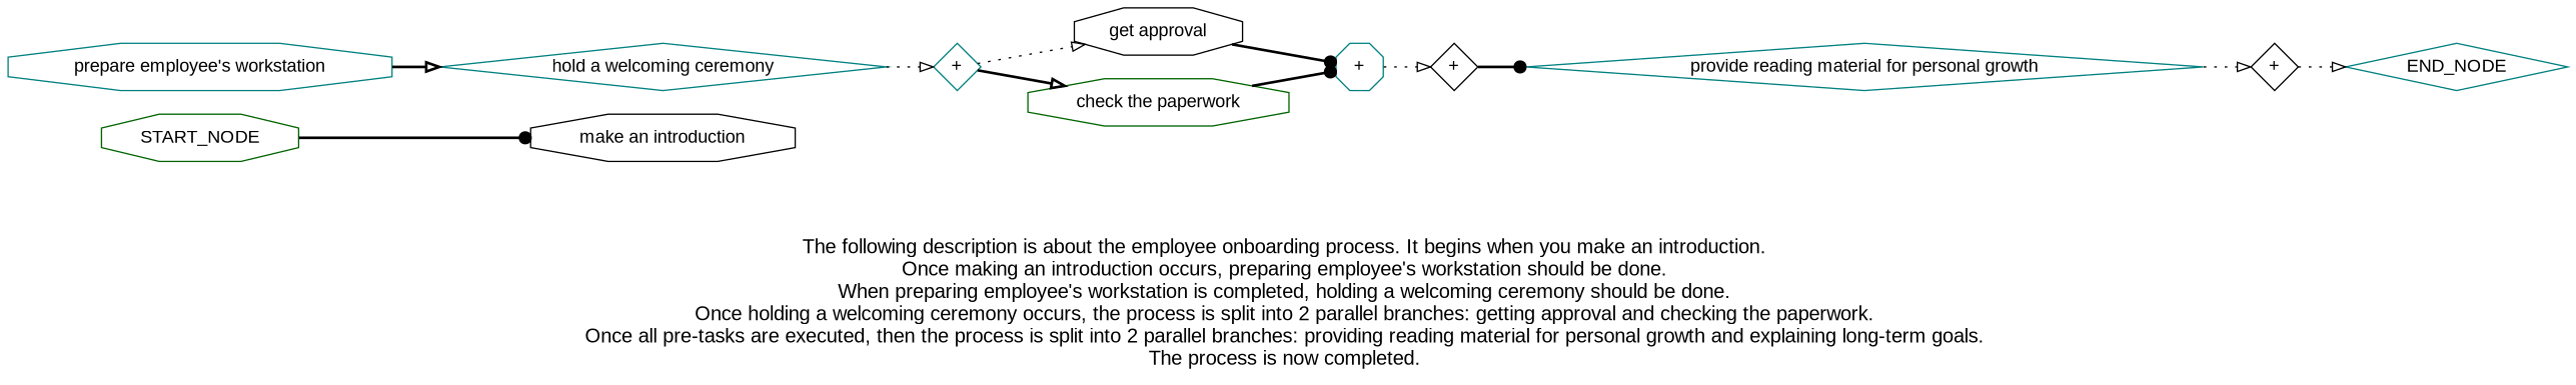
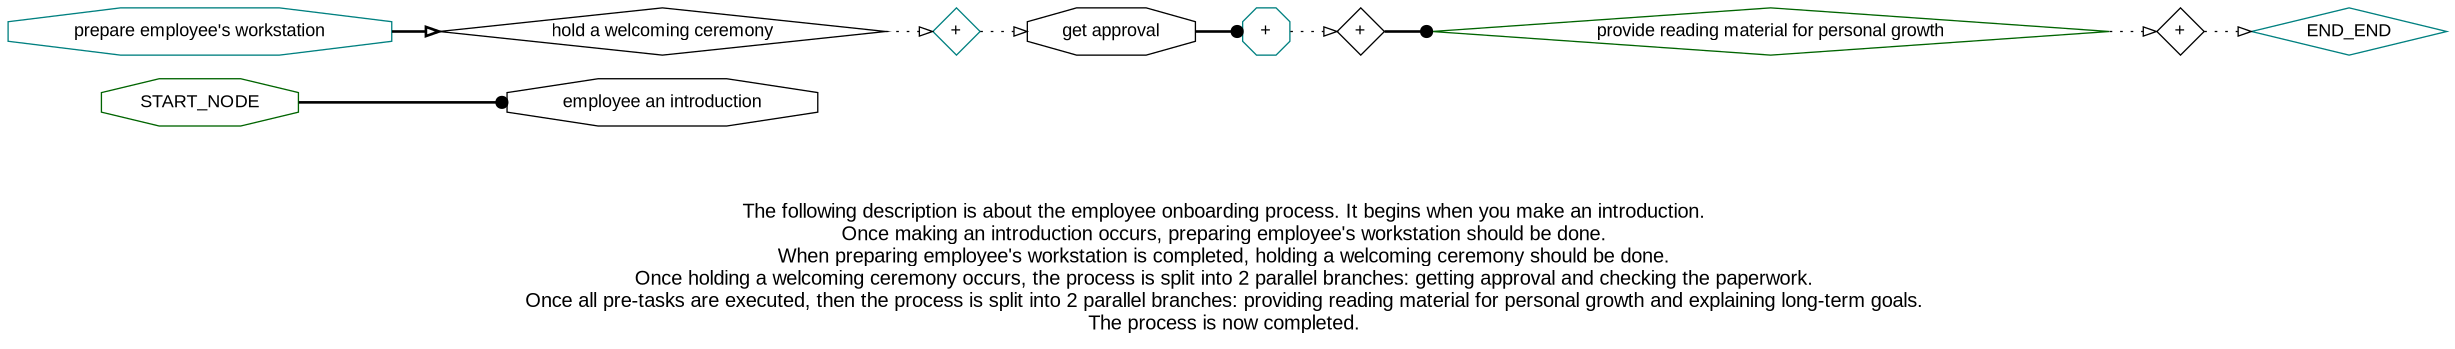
  digraph {
    fontname="Liberation Sans"
    fontsize=15
    label="\n\n\nThe following description is about the employee onboarding process. It begins when you make an introduction. \nOnce making an introduction occurs, preparing employee's workstation should be done. \nWhen preparing employee's workstation is completed, holding a welcoming ceremony should be done. \nOnce holding a welcoming ceremony occurs, the process is split into 2 parallel branches: getting approval and checking the paperwork. \nOnce all pre-tasks are executed, then the process is split into 2 parallel branches: providing reading material for personal growth and explaining long-term goals. \nThe process is now completed. \n"
    rankdir=LR
    node [color=teal fontname="Liberation Sans" shape=octagon]
    edge [arrowhead=onormal fontname="Liberation Sans" style=bold]
-   "make an introduction" [color=black]
+   "make an introduction" [color=black label="employee an introduction"]
    "prepare employee's workstation"
-   "hold a welcoming ceremony" [shape=diamond]
+   "hold a welcoming ceremony" [color=black shape=diamond]
    n4 [fixedsize=true label="+" shape=diamond width=0.5]
    "get approval" [color=black]
-   "check the paperwork" [color=darkgreen]
    n7 [fixedsize=true label="+" width=0.5]
    n8 [color=black fixedsize=true label="+" shape=diamond width=0.5]
-   "provide reading material for personal growth" [shape=diamond]
+   "provide reading material for personal growth" [color=darkgreen shape=diamond]
    n10 [color=black fixedsize=true label="+" shape=diamond width=0.5]
-   END_NODE [shape=diamond width=0.2]
+   END_NODE [shape=diamond width=0.2 label=END_END]
    START_NODE [color=darkgreen width=0.3]
    subgraph sub_1 {
      "make an introduction"
      "prepare employee's workstation"
      "hold a welcoming ceremony"
      n4
      "get approval"
-     "check the paperwork"
      n7
      n8
      "provide reading material for personal growth"
      n10
    }
    "prepare employee's workstation" -> "hold a welcoming ceremony"
    "hold a welcoming ceremony" -> n4 [style=dotted]
    n4 -> "get approval" [style=dotted]
-   n4 -> "check the paperwork"
    "get approval" -> n7 [arrowhead=dot]
-   "check the paperwork" -> n7 [arrowhead=dot]
    n7 -> n8 [style=dotted]
    n8 -> "provide reading material for personal growth" [arrowhead=dot]
    "provide reading material for personal growth" -> n10 [style=dotted]
    n10 -> END_NODE [style=dotted]
    START_NODE -> "make an introduction" [arrowhead=dot]
  }
